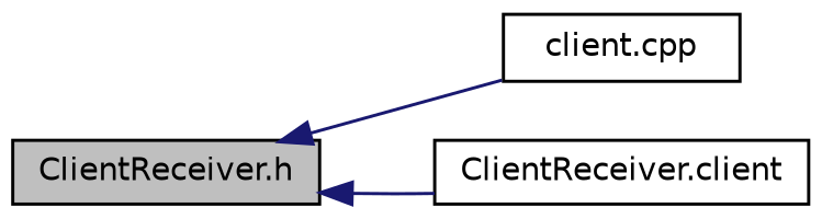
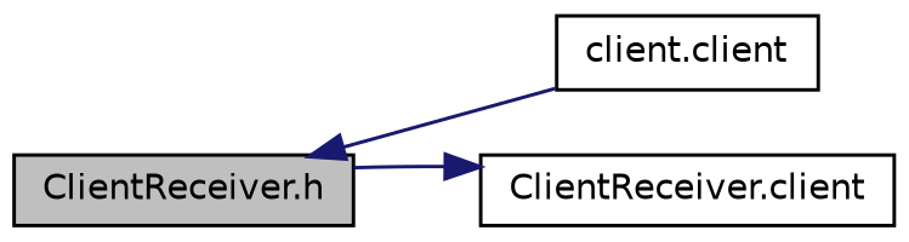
  digraph {
    rankdir=LR
    node [color=black fillcolor=white fontname=Helvetica fontsize=10 shape=record style=filled]
    edge [color=midnightblue dir=back fontname=Helvetica fontsize=10 labelfontname=Helvetica labelfontsize=10 style=solid]
    n1 [fillcolor=grey75 fontcolor=black height=0.2 label="ClientReceiver.h" width=0.4]
-   n2 [height=0.2 label="client.cpp" width=0.4]
+   n2 [height=0.2 label="client.client" width=0.4]
    n3 [height=0.2 label="ClientReceiver.client" width=0.4]
    n1 -> n2
-   n1 -> n3
+   n3 -> n1
  }
